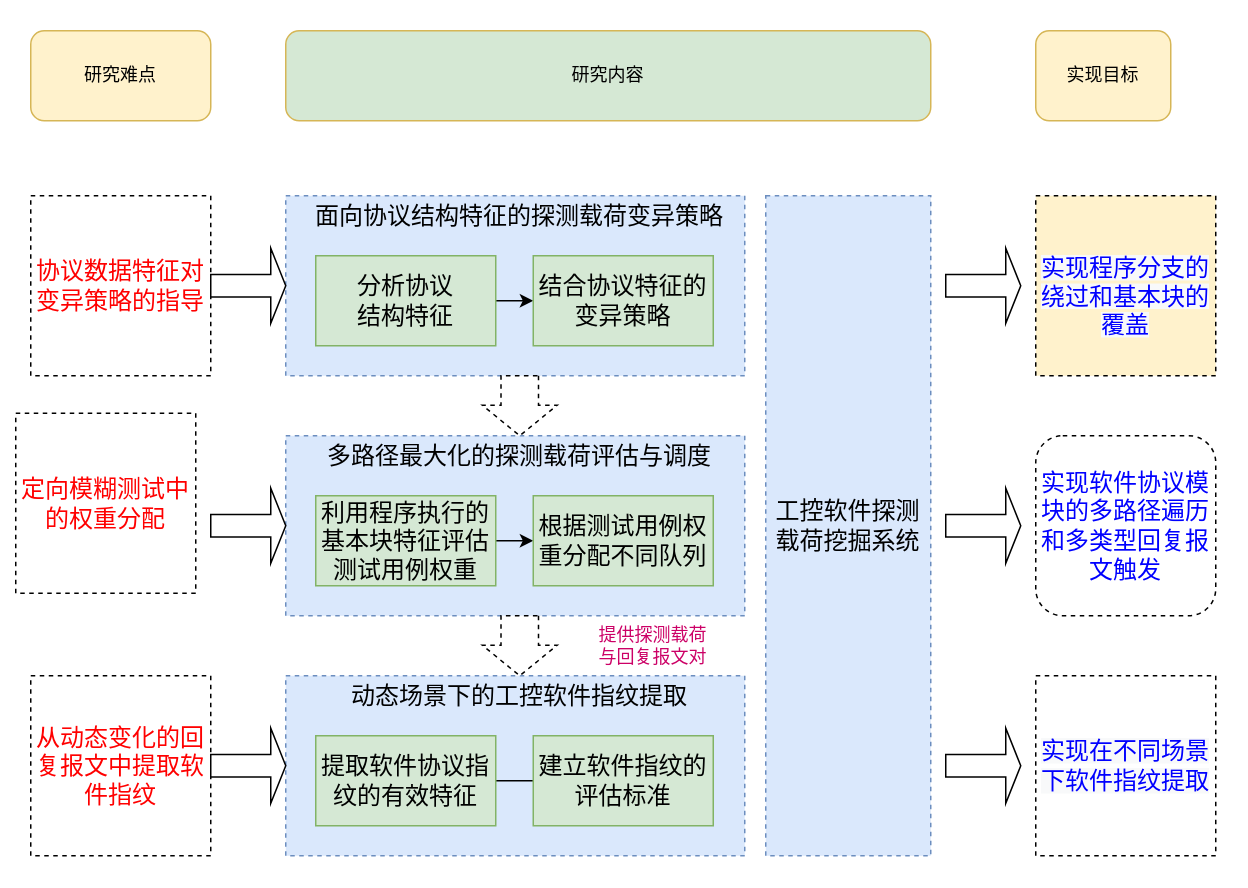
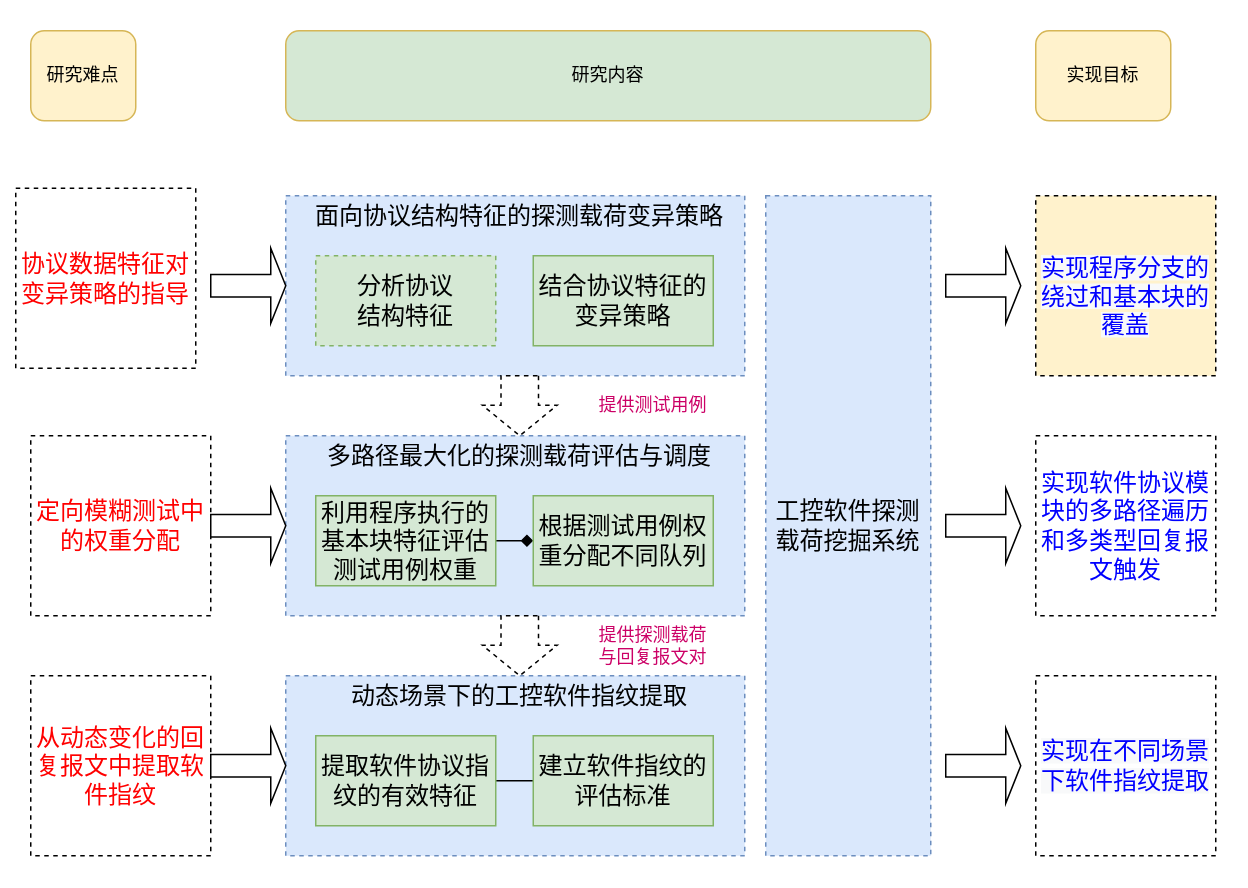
  <mxCell id="0" />
  <mxCell id="1" parent="0" />
- <mxCell id="2" value="研究难点" style="rounded=1;whiteSpace=wrap;html=1;fillColor=#fff2cc;strokeColor=#d6b656;" vertex="1" parent="1"><mxGeometry x="20" y="20" width="120" height="60" as="geometry" /></mxCell>
+ <mxCell id="2" value="研究难点" style="rounded=1;whiteSpace=wrap;html=1;fillColor=#fff2cc;strokeColor=#d6b656;" vertex="1" parent="1"><mxGeometry x="20" y="20" width="70" height="60" as="geometry" /></mxCell>
  <mxCell id="3" value="研究内容" style="rounded=1;whiteSpace=wrap;html=1;fillColor=#d5e8d4;strokeColor=#d6b656;" vertex="1" parent="1"><mxGeometry x="190" y="20" width="430" height="60" as="geometry" /></mxCell>
  <mxCell id="4" value="实现目标" style="rounded=1;whiteSpace=wrap;html=1;fillColor=#fff2cc;strokeColor=#d6b656;" vertex="1" parent="1"><mxGeometry x="690" y="20" width="90" height="60" as="geometry" /></mxCell>
- <mxCell id="5" value="&lt;span style=&quot;font-size: 12.0pt&quot;&gt;&lt;font color=&quot;#ff0000&quot;&gt;协议数据特征对变异策略的指导&lt;/font&gt;&lt;/span&gt;" style="whiteSpace=wrap;html=1;aspect=fixed;dashed=1;" vertex="1" parent="1"><mxGeometry x="20" y="130" width="120" height="120" as="geometry" /></mxCell>
- <mxCell id="6" value="&lt;span style=&quot;font-size: 12.0pt&quot;&gt;&lt;font color=&quot;#ff0000&quot;&gt;定向模糊测试中的权重分配&lt;/font&gt;&lt;/span&gt;" style="whiteSpace=wrap;html=1;aspect=fixed;dashed=1;" vertex="1" parent="1"><mxGeometry x="10" y="275" width="120" height="120" as="geometry" /></mxCell>
+ <mxCell id="5" value="&lt;span style=&quot;font-size: 12.0pt&quot;&gt;&lt;font color=&quot;#ff0000&quot;&gt;协议数据特征对变异策略的指导&lt;/font&gt;&lt;/span&gt;" style="whiteSpace=wrap;html=1;aspect=fixed;dashed=1;" vertex="1" parent="1"><mxGeometry x="10" y="125" width="120" height="120" as="geometry" /></mxCell>
+ <mxCell id="6" value="&lt;span style=&quot;font-size: 12.0pt&quot;&gt;&lt;font color=&quot;#ff0000&quot;&gt;定向模糊测试中的权重分配&lt;/font&gt;&lt;/span&gt;" style="whiteSpace=wrap;html=1;aspect=fixed;dashed=1;" vertex="1" parent="1"><mxGeometry x="20" y="290" width="120" height="120" as="geometry" /></mxCell>
  <mxCell id="7" value="&lt;span style=&quot;font-size: 12.0pt&quot;&gt;&lt;font color=&quot;#ff0000&quot;&gt;从动态变化的回复报文中提取软件指纹&lt;/font&gt;&lt;/span&gt;" style="whiteSpace=wrap;html=1;aspect=fixed;dashed=1;" vertex="1" parent="1"><mxGeometry x="20" y="450" width="120" height="120" as="geometry" /></mxCell>
  <mxCell id="8" value="" style="whiteSpace=wrap;html=1;dashed=1;fillColor=#dae8fc;strokeColor=#6c8ebf;" vertex="1" parent="1"><mxGeometry x="190" y="130" width="306" height="120" as="geometry" /></mxCell>
  <mxCell id="9" value="" style="whiteSpace=wrap;html=1;dashed=1;fillColor=#dae8fc;strokeColor=#6c8ebf;" vertex="1" parent="1"><mxGeometry x="190" y="290" width="306" height="120" as="geometry" /></mxCell>
  <mxCell id="10" value="" style="whiteSpace=wrap;html=1;dashed=1;fillColor=#dae8fc;strokeColor=#6c8ebf;" vertex="1" parent="1"><mxGeometry x="190" y="450" width="306" height="120" as="geometry" /></mxCell>
  <mxCell id="11" value="&lt;br&gt;&lt;span style=&quot;font-family: &amp;#34;helvetica&amp;#34; ; font-size: 16px ; font-style: normal ; font-weight: 400 ; letter-spacing: normal ; text-align: center ; text-indent: 0px ; text-transform: none ; word-spacing: 0px ; background-color: rgb(248 , 249 , 250) ; display: inline ; float: none&quot;&gt;&lt;font color=&quot;#0000ff&quot;&gt;实现程序分支的绕过和基本块的覆盖&lt;/font&gt;&lt;/span&gt;" style="whiteSpace=wrap;html=1;aspect=fixed;dashed=1;fillColor=#fff2cc;" vertex="1" parent="1"><mxGeometry x="690" y="130" width="120" height="120" as="geometry" /></mxCell>
- <mxCell id="12" value="&lt;span style=&quot;font-family: &amp;#34;helvetica&amp;#34; ; font-size: 16px&quot;&gt;&lt;font color=&quot;#0000ff&quot;&gt;实现软件协议模块的多路径遍历和多类型回复报文触发&lt;/font&gt;&lt;/span&gt;" style="whiteSpace=wrap;html=1;aspect=fixed;dashed=1;rounded=1;" vertex="1" parent="1"><mxGeometry x="690" y="290" width="120" height="120" as="geometry" /></mxCell>
+ <mxCell id="12" value="&lt;span style=&quot;font-family: &amp;#34;helvetica&amp;#34; ; font-size: 16px&quot;&gt;&lt;font color=&quot;#0000ff&quot;&gt;实现软件协议模块的多路径遍历和多类型回复报文触发&lt;/font&gt;&lt;/span&gt;" style="whiteSpace=wrap;html=1;aspect=fixed;dashed=1;" vertex="1" parent="1"><mxGeometry x="690" y="290" width="120" height="120" as="geometry" /></mxCell>
  <mxCell id="13" value="&lt;span style=&quot;font-family: &amp;#34;helvetica&amp;#34; ; font-size: 16px ; font-style: normal ; font-weight: 400 ; letter-spacing: normal ; text-align: center ; text-indent: 0px ; text-transform: none ; word-spacing: 0px ; background-color: rgb(248 , 249 , 250) ; display: inline ; float: none&quot;&gt;&lt;font color=&quot;#0000ff&quot;&gt;实现在不同场景下软件指纹提取&lt;/font&gt;&lt;/span&gt;" style="whiteSpace=wrap;html=1;aspect=fixed;dashed=1;" vertex="1" parent="1"><mxGeometry x="690" y="450" width="120" height="120" as="geometry" /></mxCell>
  <mxCell id="14" value="&lt;span style=&quot;font-size: 12.0pt&quot;&gt;面向协议结构特征的探测载荷变异策略&lt;/span&gt;" style="text;html=1;strokeColor=none;fillColor=none;align=center;verticalAlign=middle;whiteSpace=wrap;rounded=0;dashed=1;" vertex="1" parent="1"><mxGeometry x="196" y="130" width="300" height="25" as="geometry" /></mxCell>
  <mxCell id="15" value="&lt;span style=&quot;font-size: 12.0pt&quot;&gt;多路径最大化的探测载荷评估与调度&lt;/span&gt;" style="text;html=1;strokeColor=none;fillColor=none;align=center;verticalAlign=middle;whiteSpace=wrap;rounded=0;dashed=1;" vertex="1" parent="1"><mxGeometry x="196" y="290" width="300" height="25" as="geometry" /></mxCell>
  <mxCell id="16" value="&lt;span style=&quot;font-size: 12.0pt&quot;&gt;动态场景下的工控软件指纹提取&lt;/span&gt;" style="text;html=1;strokeColor=none;fillColor=none;align=center;verticalAlign=middle;whiteSpace=wrap;rounded=0;dashed=1;" vertex="1" parent="1"><mxGeometry x="196" y="450" width="300" height="25" as="geometry" /></mxCell>
  <mxCell id="17" value="" style="shape=singleArrow;direction=south;whiteSpace=wrap;html=1;dashed=1;arrowWidth=0.5;arrowSize=0.51;" vertex="1" parent="1"><mxGeometry x="321" y="250" width="50" height="40" as="geometry" /></mxCell>
  <mxCell id="18" value="" style="shape=singleArrow;direction=south;whiteSpace=wrap;html=1;dashed=1;arrowWidth=0.5;arrowSize=0.51;" vertex="1" parent="1"><mxGeometry x="321" y="410" width="50" height="40" as="geometry" /></mxCell>
+ <mxCell id="19" value="&lt;font color=&quot;#cc0066&quot;&gt;提供测试用例&lt;/font&gt;" style="text;html=1;strokeColor=none;fillColor=none;align=center;verticalAlign=middle;whiteSpace=wrap;rounded=0;dashed=1;" vertex="1" parent="1"><mxGeometry x="390" y="260" width="90" height="20" as="geometry" /></mxCell>
  <mxCell id="20" value="&lt;font color=&quot;#cc0066&quot;&gt;提供探测载荷与回复报文对&lt;/font&gt;" style="text;html=1;strokeColor=none;fillColor=none;align=center;verticalAlign=middle;whiteSpace=wrap;rounded=0;dashed=1;" vertex="1" parent="1"><mxGeometry x="395" y="415" width="80" height="30" as="geometry" /></mxCell>
- <mxCell id="21" style="edgeStyle=orthogonalEdgeStyle;rounded=0;orthogonalLoop=1;jettySize=auto;html=1;exitX=1;exitY=0.5;exitDx=0;exitDy=0;entryX=0;entryY=0.5;entryDx=0;entryDy=0;" edge="1" parent="1" source="22" target="23"><mxGeometry relative="1" as="geometry" /></mxCell>
- <mxCell id="22" value="&lt;font style=&quot;font-size: 16px&quot;&gt;分析协议&lt;br&gt;结构特征&lt;/font&gt;" style="rounded=0;whiteSpace=wrap;html=1;fillColor=#d5e8d4;strokeColor=#82b366;" vertex="1" parent="1"><mxGeometry x="210" y="170" width="120" height="60" as="geometry" /></mxCell>
+ <mxCell id="22" value="&lt;font style=&quot;font-size: 16px&quot;&gt;分析协议&lt;br&gt;结构特征&lt;/font&gt;" style="rounded=0;whiteSpace=wrap;html=1;fillColor=#d5e8d4;strokeColor=#82b366;dashed=1;" vertex="1" parent="1"><mxGeometry x="210" y="170" width="120" height="60" as="geometry" /></mxCell>
  <mxCell id="23" value="&lt;font style=&quot;font-size: 16px&quot;&gt;结合协议特征的变异策略&lt;/font&gt;" style="rounded=0;whiteSpace=wrap;html=1;fillColor=#d5e8d4;strokeColor=#82b366;" vertex="1" parent="1"><mxGeometry x="355" y="170" width="120" height="60" as="geometry" /></mxCell>
- <mxCell id="24" style="edgeStyle=orthogonalEdgeStyle;rounded=0;orthogonalLoop=1;jettySize=auto;html=1;exitX=1;exitY=0.5;exitDx=0;exitDy=0;entryX=0;entryY=0.5;entryDx=0;entryDy=0;" edge="1" parent="1" source="25" target="26"><mxGeometry relative="1" as="geometry" /></mxCell>
+ <mxCell id="24" style="edgeStyle=orthogonalEdgeStyle;rounded=0;orthogonalLoop=1;jettySize=auto;html=1;exitX=1;exitY=0.5;exitDx=0;exitDy=0;entryX=0;entryY=0.5;entryDx=0;entryDy=0;endArrow=diamond;" edge="1" parent="1" source="25" target="26"><mxGeometry relative="1" as="geometry" /></mxCell>
  <mxCell id="25" value="&lt;span style=&quot;font-size: 16px&quot;&gt;利用程序执行的基本块特征评估测试用例权重&lt;/span&gt;" style="rounded=0;whiteSpace=wrap;html=1;fillColor=#d5e8d4;strokeColor=#82b366;" vertex="1" parent="1"><mxGeometry x="210" y="330" width="120" height="60" as="geometry" /></mxCell>
  <mxCell id="26" value="&lt;font style=&quot;font-size: 16px&quot;&gt;根据测试用例权重分配不同队列&lt;/font&gt;" style="rounded=0;whiteSpace=wrap;html=1;fillColor=#d5e8d4;strokeColor=#82b366;" vertex="1" parent="1"><mxGeometry x="355" y="330" width="120" height="60" as="geometry" /></mxCell>
  <mxCell id="27" value="" style="shape=singleArrow;whiteSpace=wrap;html=1;" vertex="1" parent="1"><mxGeometry x="140" y="165" width="50" height="50" as="geometry" /></mxCell>
  <mxCell id="28" value="" style="shape=singleArrow;whiteSpace=wrap;html=1;" vertex="1" parent="1"><mxGeometry x="140" y="325" width="50" height="50" as="geometry" /></mxCell>
  <mxCell id="29" value="" style="shape=singleArrow;whiteSpace=wrap;html=1;" vertex="1" parent="1"><mxGeometry x="140" y="485" width="50" height="50" as="geometry" /></mxCell>
  <mxCell id="30" value="" style="shape=singleArrow;whiteSpace=wrap;html=1;" vertex="1" parent="1"><mxGeometry x="630" y="165" width="50" height="50" as="geometry" /></mxCell>
  <mxCell id="31" value="" style="shape=singleArrow;whiteSpace=wrap;html=1;" vertex="1" parent="1"><mxGeometry x="630" y="325" width="50" height="50" as="geometry" /></mxCell>
  <mxCell id="32" value="" style="shape=singleArrow;whiteSpace=wrap;html=1;" vertex="1" parent="1"><mxGeometry x="630" y="485" width="50" height="50" as="geometry" /></mxCell>
  <mxCell id="33" style="edgeStyle=orthogonalEdgeStyle;rounded=0;orthogonalLoop=1;jettySize=auto;html=1;exitX=1;exitY=0.5;exitDx=0;exitDy=0;entryX=0;entryY=0.5;entryDx=0;entryDy=0;endArrow=none;" edge="1" parent="1" source="34" target="35"><mxGeometry relative="1" as="geometry" /></mxCell>
  <mxCell id="34" value="&lt;span style=&quot;font-size: 16px&quot;&gt;提取软件协议指纹的有效特征&lt;/span&gt;" style="rounded=0;whiteSpace=wrap;html=1;fillColor=#d5e8d4;strokeColor=#82b366;" vertex="1" parent="1"><mxGeometry x="210" y="490" width="120" height="60" as="geometry" /></mxCell>
  <mxCell id="35" value="&lt;span style=&quot;font-size: 16px&quot;&gt;建立软件指纹的评估标准&lt;/span&gt;" style="rounded=0;whiteSpace=wrap;html=1;fillColor=#d5e8d4;strokeColor=#82b366;" vertex="1" parent="1"><mxGeometry x="355" y="490" width="120" height="60" as="geometry" /></mxCell>
  <mxCell id="36" value="&lt;span style=&quot;font-size: 12.0pt&quot;&gt;工控软件探测载荷挖掘系统&lt;/span&gt;" style="rounded=0;whiteSpace=wrap;html=1;fillColor=#dae8fc;strokeColor=#6c8ebf;dashed=1;" vertex="1" parent="1"><mxGeometry x="510" y="130" width="110" height="440" as="geometry" /></mxCell>
